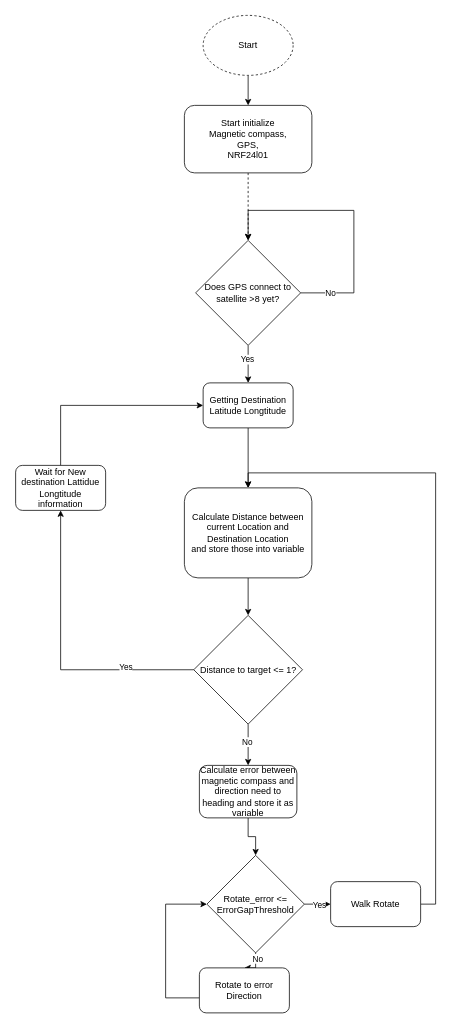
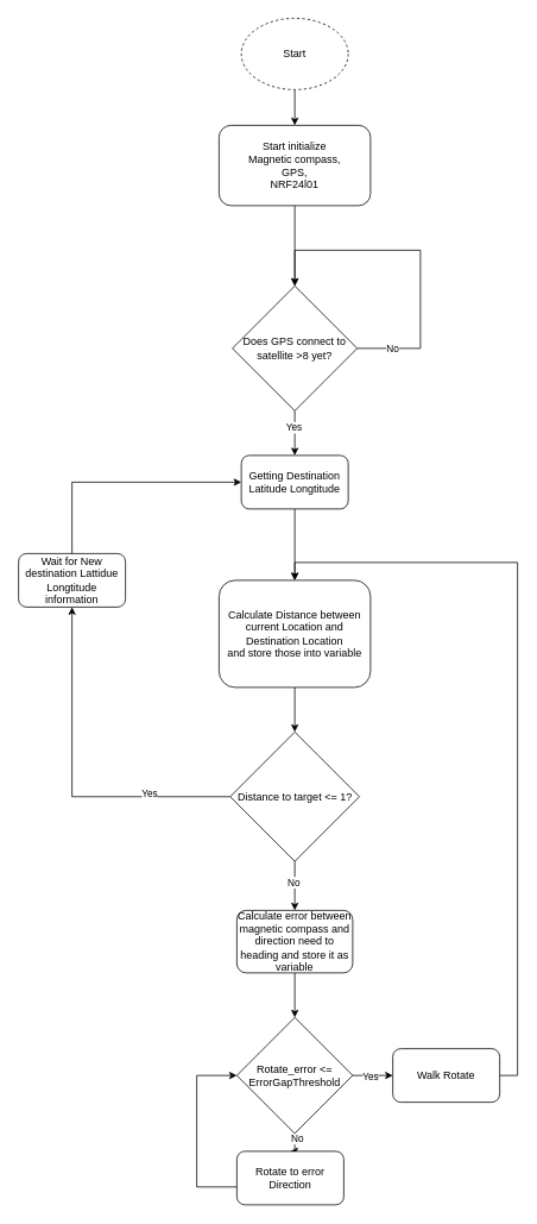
  <mxCell id="0" />
  <mxCell id="1" parent="0" />
  <mxCell id="2" style="edgeStyle=orthogonalEdgeStyle;rounded=0;orthogonalLoop=1;jettySize=auto;html=1;entryX=0.5;entryY=0;entryDx=0;entryDy=0;" edge="1" parent="1" source="3" target="5"><mxGeometry relative="1" as="geometry" /></mxCell>
  <mxCell id="3" value="Start" style="ellipse;whiteSpace=wrap;html=1;dashed=1;" vertex="1" parent="1"><mxGeometry x="270" y="20" width="120" height="80" as="geometry" /></mxCell>
- <mxCell id="4" style="edgeStyle=orthogonalEdgeStyle;rounded=0;orthogonalLoop=1;jettySize=auto;html=1;entryX=0.5;entryY=0;entryDx=0;entryDy=0;dashed=1;" edge="1" parent="1" source="5" target="10"><mxGeometry relative="1" as="geometry" /></mxCell>
+ <mxCell id="4" style="edgeStyle=orthogonalEdgeStyle;rounded=0;orthogonalLoop=1;jettySize=auto;html=1;entryX=0.5;entryY=0;entryDx=0;entryDy=0;" edge="1" parent="1" source="5" target="10"><mxGeometry relative="1" as="geometry" /></mxCell>
  <mxCell id="5" value="Start&amp;nbsp;initialize&lt;div&gt;Magnetic compass,&lt;/div&gt;&lt;div&gt;GPS,&lt;/div&gt;&lt;div&gt;NRF24l01&lt;/div&gt;" style="rounded=1;whiteSpace=wrap;html=1;" vertex="1" parent="1"><mxGeometry x="245" y="140" width="170" height="90" as="geometry" /></mxCell>
  <mxCell id="6" style="edgeStyle=orthogonalEdgeStyle;rounded=0;orthogonalLoop=1;jettySize=auto;html=1;entryX=0.5;entryY=0;entryDx=0;entryDy=0;" edge="1" parent="1" source="10" target="10"><mxGeometry relative="1" as="geometry"><mxPoint x="330" y="280" as="targetPoint" /><Array as="points"><mxPoint x="471" y="390" /><mxPoint x="471" y="280" /><mxPoint x="330" y="280" /></Array></mxGeometry></mxCell>
  <mxCell id="7" value="No" style="edgeLabel;html=1;align=center;verticalAlign=middle;resizable=0;points=[];" vertex="1" connectable="0" parent="6"><mxGeometry x="-0.786" relative="1" as="geometry"><mxPoint as="offset" /></mxGeometry></mxCell>
  <mxCell id="8" style="edgeStyle=orthogonalEdgeStyle;rounded=0;orthogonalLoop=1;jettySize=auto;html=1;entryX=0.5;entryY=0;entryDx=0;entryDy=0;" edge="1" parent="1" source="10" target="12"><mxGeometry relative="1" as="geometry" /></mxCell>
  <mxCell id="9" value="Yes" style="edgeLabel;html=1;align=center;verticalAlign=middle;resizable=0;points=[];" vertex="1" connectable="0" parent="8"><mxGeometry x="-0.28" y="-2" relative="1" as="geometry"><mxPoint as="offset" /></mxGeometry></mxCell>
  <mxCell id="10" value="Does GPS connect to satellite &amp;gt;8 yet?" style="rhombus;whiteSpace=wrap;html=1;" vertex="1" parent="1"><mxGeometry x="260" y="320" width="140" height="140" as="geometry" /></mxCell>
  <mxCell id="11" style="edgeStyle=orthogonalEdgeStyle;rounded=0;orthogonalLoop=1;jettySize=auto;html=1;entryX=0.5;entryY=0;entryDx=0;entryDy=0;" edge="1" parent="1" source="12" target="14"><mxGeometry relative="1" as="geometry" /></mxCell>
  <mxCell id="12" value="Getting Destination Latitude Longtitude" style="rounded=1;whiteSpace=wrap;html=1;" vertex="1" parent="1"><mxGeometry x="270" y="510" width="120" height="60" as="geometry" /></mxCell>
  <mxCell id="13" style="edgeStyle=orthogonalEdgeStyle;rounded=0;orthogonalLoop=1;jettySize=auto;html=1;entryX=0.5;entryY=0;entryDx=0;entryDy=0;" edge="1" parent="1" source="14" target="19"><mxGeometry relative="1" as="geometry" /></mxCell>
  <mxCell id="14" value="Calculate Distance between current Location and Destination Location&lt;div&gt;and store those into variable&lt;/div&gt;" style="rounded=1;whiteSpace=wrap;html=1;" vertex="1" parent="1"><mxGeometry x="245" y="650" width="170" height="120" as="geometry" /></mxCell>
  <mxCell id="15" style="edgeStyle=orthogonalEdgeStyle;rounded=0;orthogonalLoop=1;jettySize=auto;html=1;entryX=0.5;entryY=0;entryDx=0;entryDy=0;" edge="1" parent="1" source="19" target="26"><mxGeometry relative="1" as="geometry" /></mxCell>
  <mxCell id="16" value="No" style="edgeLabel;html=1;align=center;verticalAlign=middle;resizable=0;points=[];" vertex="1" connectable="0" parent="15"><mxGeometry x="-0.179" y="-2" relative="1" as="geometry"><mxPoint as="offset" /></mxGeometry></mxCell>
  <mxCell id="17" style="edgeStyle=orthogonalEdgeStyle;rounded=0;orthogonalLoop=1;jettySize=auto;html=1;" edge="1" parent="1" source="19" target="32"><mxGeometry relative="1" as="geometry"><mxPoint x="80" y="660" as="targetPoint" /></mxGeometry></mxCell>
  <mxCell id="18" value="Yes" style="edgeLabel;html=1;align=center;verticalAlign=middle;resizable=0;points=[];" vertex="1" connectable="0" parent="17"><mxGeometry x="-0.532" y="-4" relative="1" as="geometry"><mxPoint as="offset" /></mxGeometry></mxCell>
  <mxCell id="19" value="Distance to target &amp;lt;= 1?" style="rhombus;whiteSpace=wrap;html=1;" vertex="1" parent="1"><mxGeometry x="257.5" y="820" width="145" height="145" as="geometry" /></mxCell>
  <mxCell id="20" style="edgeStyle=orthogonalEdgeStyle;rounded=0;orthogonalLoop=1;jettySize=auto;html=1;entryX=0.5;entryY=0;entryDx=0;entryDy=0;" edge="1" parent="1" source="24" target="28"><mxGeometry relative="1" as="geometry" /></mxCell>
  <mxCell id="21" value="No" style="edgeLabel;html=1;align=center;verticalAlign=middle;resizable=0;points=[];" vertex="1" connectable="0" parent="20"><mxGeometry x="-0.606" y="2" relative="1" as="geometry"><mxPoint as="offset" /></mxGeometry></mxCell>
  <mxCell id="22" style="edgeStyle=orthogonalEdgeStyle;rounded=0;orthogonalLoop=1;jettySize=auto;html=1;entryX=0;entryY=0.5;entryDx=0;entryDy=0;" edge="1" parent="1" source="24" target="30"><mxGeometry relative="1" as="geometry" /></mxCell>
  <mxCell id="23" value="Yes" style="edgeLabel;html=1;align=center;verticalAlign=middle;resizable=0;points=[];" vertex="1" connectable="0" parent="22"><mxGeometry x="-0.16" relative="1" as="geometry"><mxPoint as="offset" /></mxGeometry></mxCell>
- <mxCell id="24" value="Rotate_error &amp;lt;= ErrorGapThreshold" style="rhombus;whiteSpace=wrap;html=1;" vertex="1" parent="1"><mxGeometry x="275" y="1140" width="130" height="130" as="geometry" /></mxCell>
+ <mxCell id="24" value="Rotate_error &amp;lt;= ErrorGapThreshold" style="rhombus;whiteSpace=wrap;html=1;" vertex="1" parent="1"><mxGeometry x="265" y="1140" width="130" height="130" as="geometry" /></mxCell>
  <mxCell id="25" style="edgeStyle=orthogonalEdgeStyle;rounded=0;orthogonalLoop=1;jettySize=auto;html=1;entryX=0.5;entryY=0;entryDx=0;entryDy=0;" edge="1" parent="1" source="26" target="24"><mxGeometry relative="1" as="geometry" /></mxCell>
  <mxCell id="26" value="Calculate error between magnetic compass and direction need to heading and store it as variable" style="rounded=1;whiteSpace=wrap;html=1;" vertex="1" parent="1"><mxGeometry x="265" y="1020" width="130" height="70" as="geometry" /></mxCell>
  <mxCell id="27" style="edgeStyle=orthogonalEdgeStyle;rounded=0;orthogonalLoop=1;jettySize=auto;html=1;entryX=0;entryY=0.5;entryDx=0;entryDy=0;" edge="1" parent="1" source="28" target="24"><mxGeometry relative="1" as="geometry"><Array as="points"><mxPoint x="220" y="1330" /><mxPoint x="220" y="1205" /></Array></mxGeometry></mxCell>
  <mxCell id="28" value="Rotate to error Direction" style="rounded=1;whiteSpace=wrap;html=1;" vertex="1" parent="1"><mxGeometry x="265" y="1290" width="120" height="60" as="geometry" /></mxCell>
  <mxCell id="29" style="edgeStyle=orthogonalEdgeStyle;rounded=0;orthogonalLoop=1;jettySize=auto;html=1;entryX=0.5;entryY=0;entryDx=0;entryDy=0;" edge="1" parent="1" source="30" target="14"><mxGeometry relative="1" as="geometry"><Array as="points"><mxPoint x="580" y="1205" /><mxPoint x="580" y="630" /><mxPoint x="330" y="630" /></Array></mxGeometry></mxCell>
  <mxCell id="30" value="Walk Rotate" style="rounded=1;whiteSpace=wrap;html=1;" vertex="1" parent="1"><mxGeometry x="440" y="1175" width="120" height="60" as="geometry" /></mxCell>
  <mxCell id="31" style="edgeStyle=orthogonalEdgeStyle;rounded=0;orthogonalLoop=1;jettySize=auto;html=1;entryX=0;entryY=0.5;entryDx=0;entryDy=0;" edge="1" parent="1" source="32" target="12"><mxGeometry relative="1" as="geometry"><Array as="points"><mxPoint x="80" y="540" /></Array></mxGeometry></mxCell>
  <mxCell id="32" value="Wait for New destination Lattidue Longtitude information" style="rounded=1;whiteSpace=wrap;html=1;" vertex="1" parent="1"><mxGeometry x="20" y="620" width="120" height="60" as="geometry" /></mxCell>
